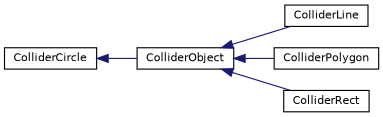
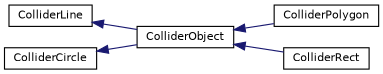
  digraph {
    rankdir=LR
    node [color=black fillcolor=white fontname=Helvetica fontsize=10 shape=record style=filled]
    edge [color=midnightblue dir=back fontname=Helvetica fontsize=10 labelfontname=Helvetica labelfontsize=10 style=solid]
    n1 [height=0.2 label=ColliderObject width=0.4]
    n2 [height=0.2 label=ColliderLine width=0.4]
    n3 [height=0.2 label=ColliderPolygon width=0.4]
    n4 [height=0.2 label=ColliderRect width=0.4]
    n5 [height=0.2 label=ColliderCircle width=0.4]
-   n1 -> n2
+   n2 -> n1
    n1 -> n3
    n1 -> n4
    n5 -> n1
  }
